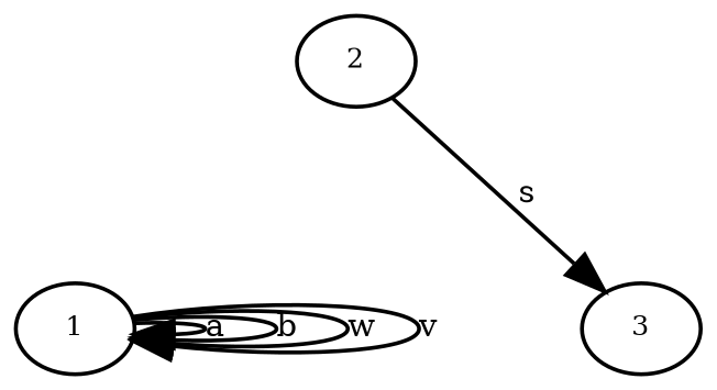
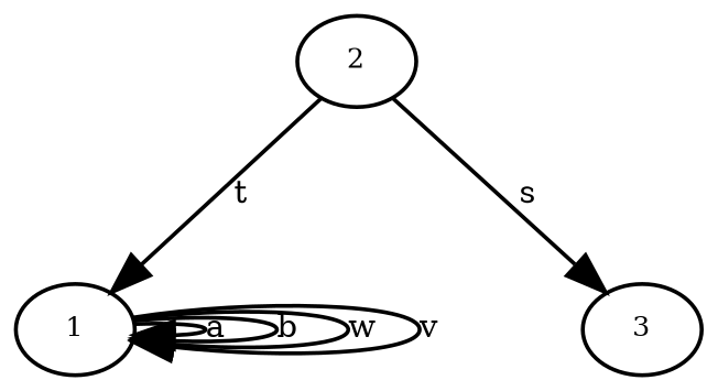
  digraph {
    node [fontsize=7]
    edge [fontsize=8]
    n1 [height=.01 label=1 width=.01]
    n2 [height=.01 label=3 width=.01]
    n3 [height=.01 label=2 width=.01]
    n1 -> n1 [label=a]
    n1 -> n1 [label=b]
    n1 -> n1 [label=w]
    n1 -> n1 [label=v]
+   n3 -> n1 [label=t]
    n3 -> n2 [label=s]
  }
